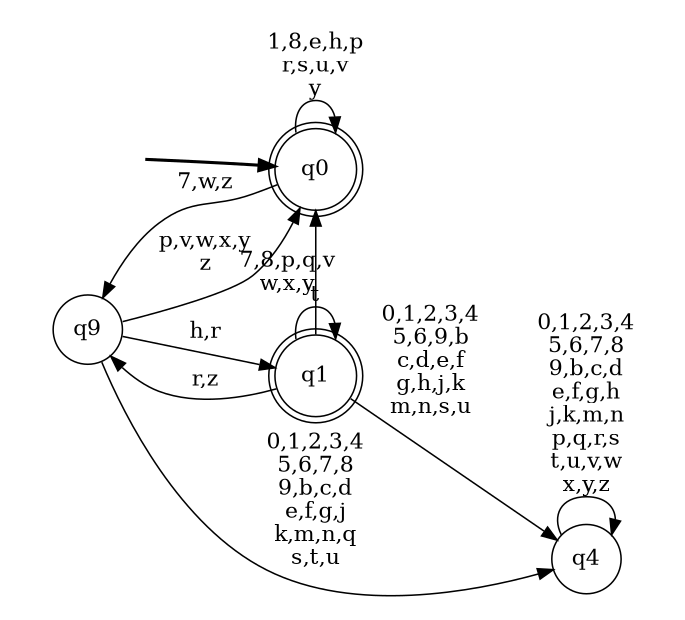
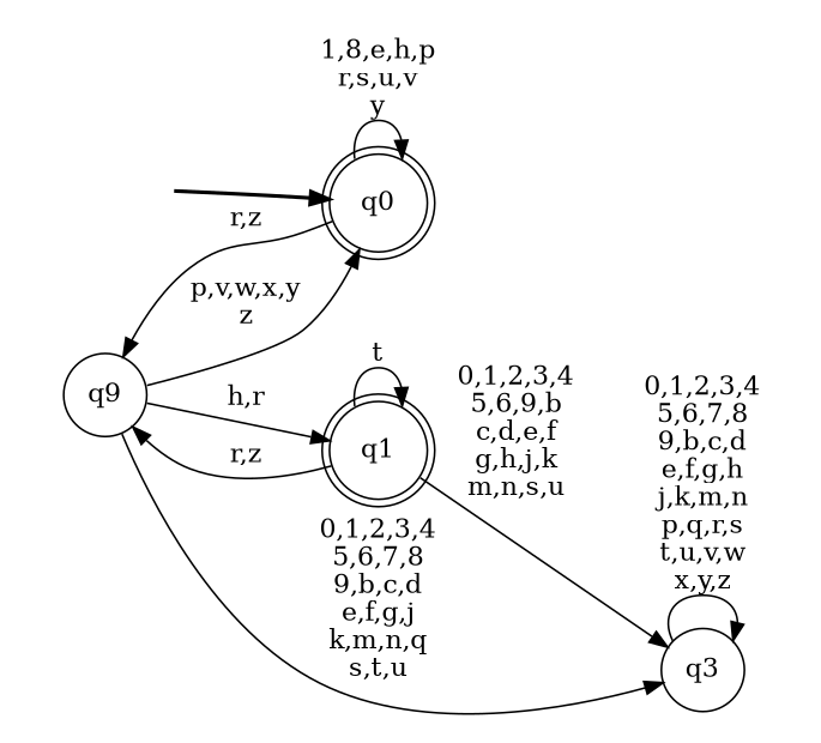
  digraph {
    rankdir=LR
    node [shape=doublecircle style="rounded,filled" color=black fillcolor=white]
    __start0 [height=0 shape=none style=invis width=0 color="" fillcolor=""]
    n2 [label=q0]
    n3 [label=q9 shape=circle style=filled]
    n4 [label=q1]
-   n5 [label=q4 shape=circle style=filled]
+   n5 [label=q3 shape=circle style=filled]
    subgraph cluster_1 {
      nodesep=0.15
      ranksep=0.15
      style=invis
      __start0
      n2
    }
    __start0 -> n2 [penwidth=2]
    n2 -> n2 [label="1,8,e,h,p\nr,s,u,v\ny"]
-   n2 -> n3 [label="7,w,z"]
+   n2 -> n3 [label="r,z"]
    n3 -> n2 [label="p,v,w,x,y\nz"]
    n3 -> n4 [label="h,r"]
    n3 -> n5 [label="0,1,2,3,4\n5,6,7,8\n9,b,c,d\ne,f,g,j\nk,m,n,q\ns,t,u"]
-   n4 -> n2 [label="7,8,p,q,v\nw,x,y"]
    n4 -> n3 [label="r,z"]
    n4 -> n4 [label=t]
    n4 -> n5 [label="0,1,2,3,4\n5,6,9,b\nc,d,e,f\ng,h,j,k\nm,n,s,u"]
    n5 -> n5 [label="0,1,2,3,4\n5,6,7,8\n9,b,c,d\ne,f,g,h\nj,k,m,n\np,q,r,s\nt,u,v,w\nx,y,z"]
  }
